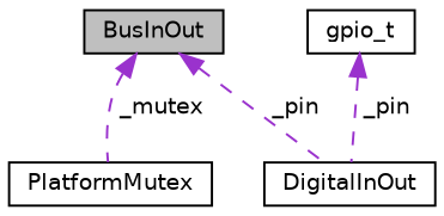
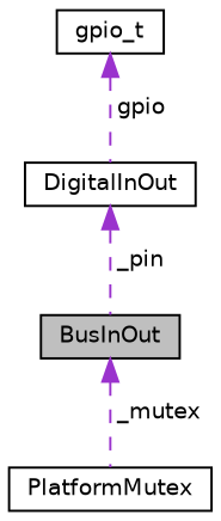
  digraph {
    node [color=black fillcolor=white fontname=Helvetica fontsize=10 shape=record style=filled]
    edge [color=darkorchid3 dir=back fontname=Helvetica fontsize=10 labelfontname=Helvetica labelfontsize=10 style=dashed]
    n1 [fillcolor=grey75 fontcolor=black height=0.2 label=BusInOut width=0.4]
    n2 [height=0.2 label=PlatformMutex width=0.4]
    n3 [height=0.2 label=DigitalInOut width=0.4]
    n4 [height=0.2 label=gpio_t width=0.4]
    n1 -> n2 [label=" _mutex"]
-   n1 -> n3 [label=" _pin"]
-   n4 -> n3 [label=" _pin"]
+   n3 -> n1 [label=" _pin"]
+   n4 -> n3 [label=" gpio"]
  }
